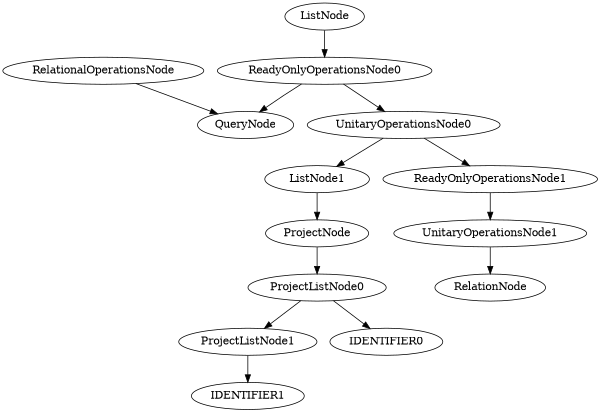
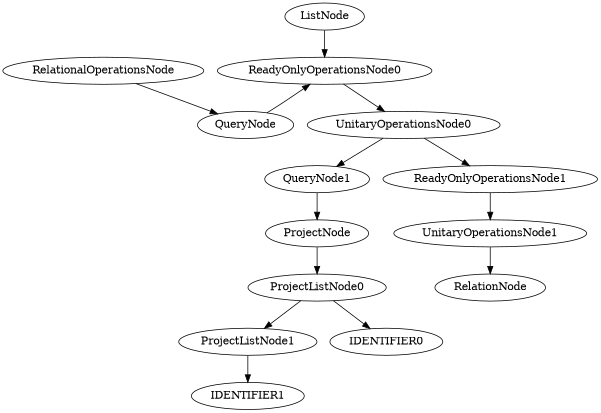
  digraph {
    n1 [label=ListNode]
    ReadyOnlyOperationsNode0
    RelationalOperationsNode
    QueryNode
    UnitaryOperationsNode0
-   ListNode1
+   ListNode1 [label=QueryNode1]
    ReadyOnlyOperationsNode1
    ProjectNode
    UnitaryOperationsNode1
    ProjectListNode0
    ProjectListNode1
    IDENTIFIER0
    IDENTIFIER1
    RelationNode
    n1 -> ReadyOnlyOperationsNode0
    ReadyOnlyOperationsNode0 -> UnitaryOperationsNode0
    RelationalOperationsNode -> QueryNode
-   ReadyOnlyOperationsNode0 -> QueryNode
+   QueryNode -> ReadyOnlyOperationsNode0
    UnitaryOperationsNode0 -> ListNode1
    UnitaryOperationsNode0 -> ReadyOnlyOperationsNode1
    ListNode1 -> ProjectNode
    ReadyOnlyOperationsNode1 -> UnitaryOperationsNode1
    ProjectNode -> ProjectListNode0
    UnitaryOperationsNode1 -> RelationNode
    ProjectListNode0 -> ProjectListNode1
    ProjectListNode0 -> IDENTIFIER0
    ProjectListNode1 -> IDENTIFIER1
  }
